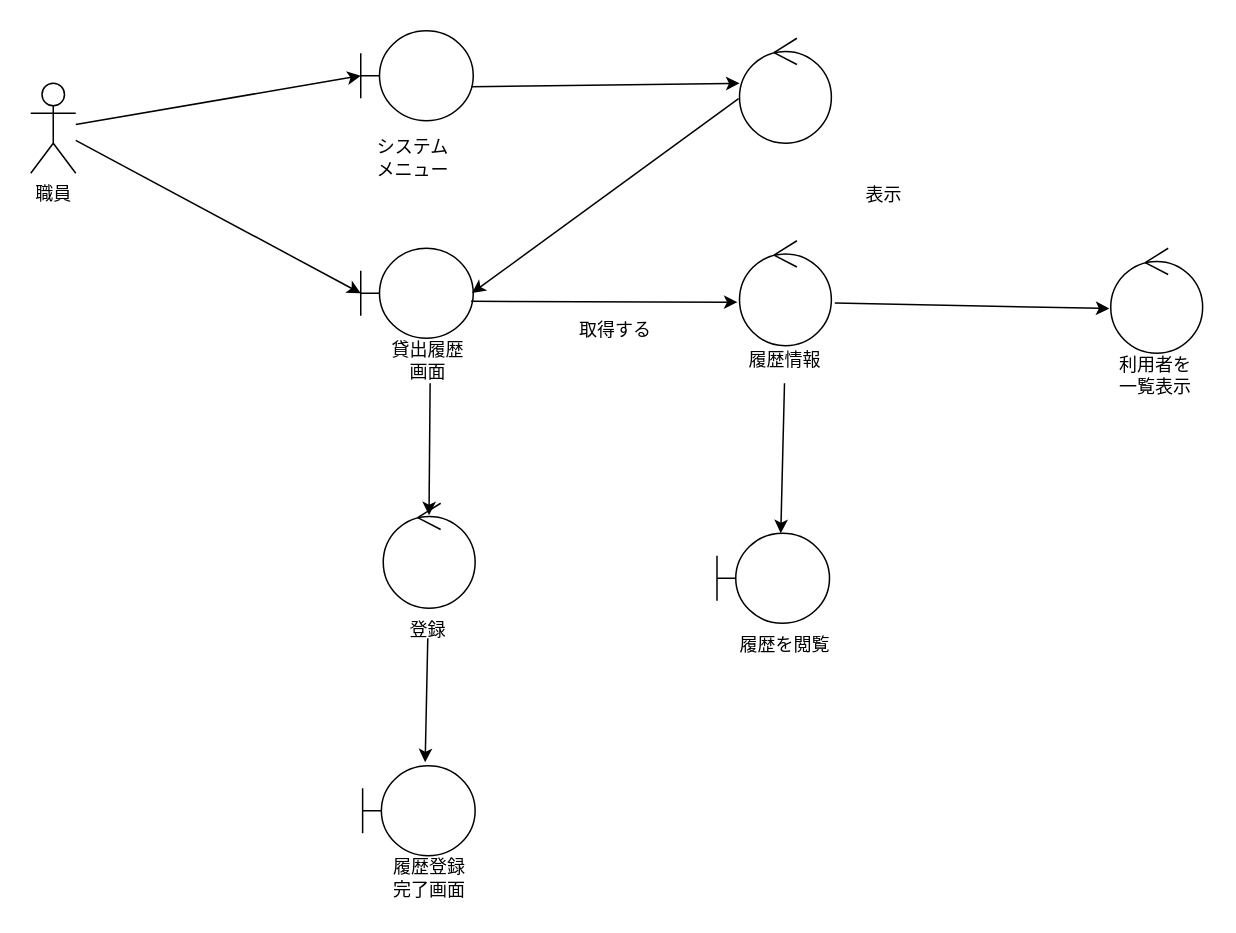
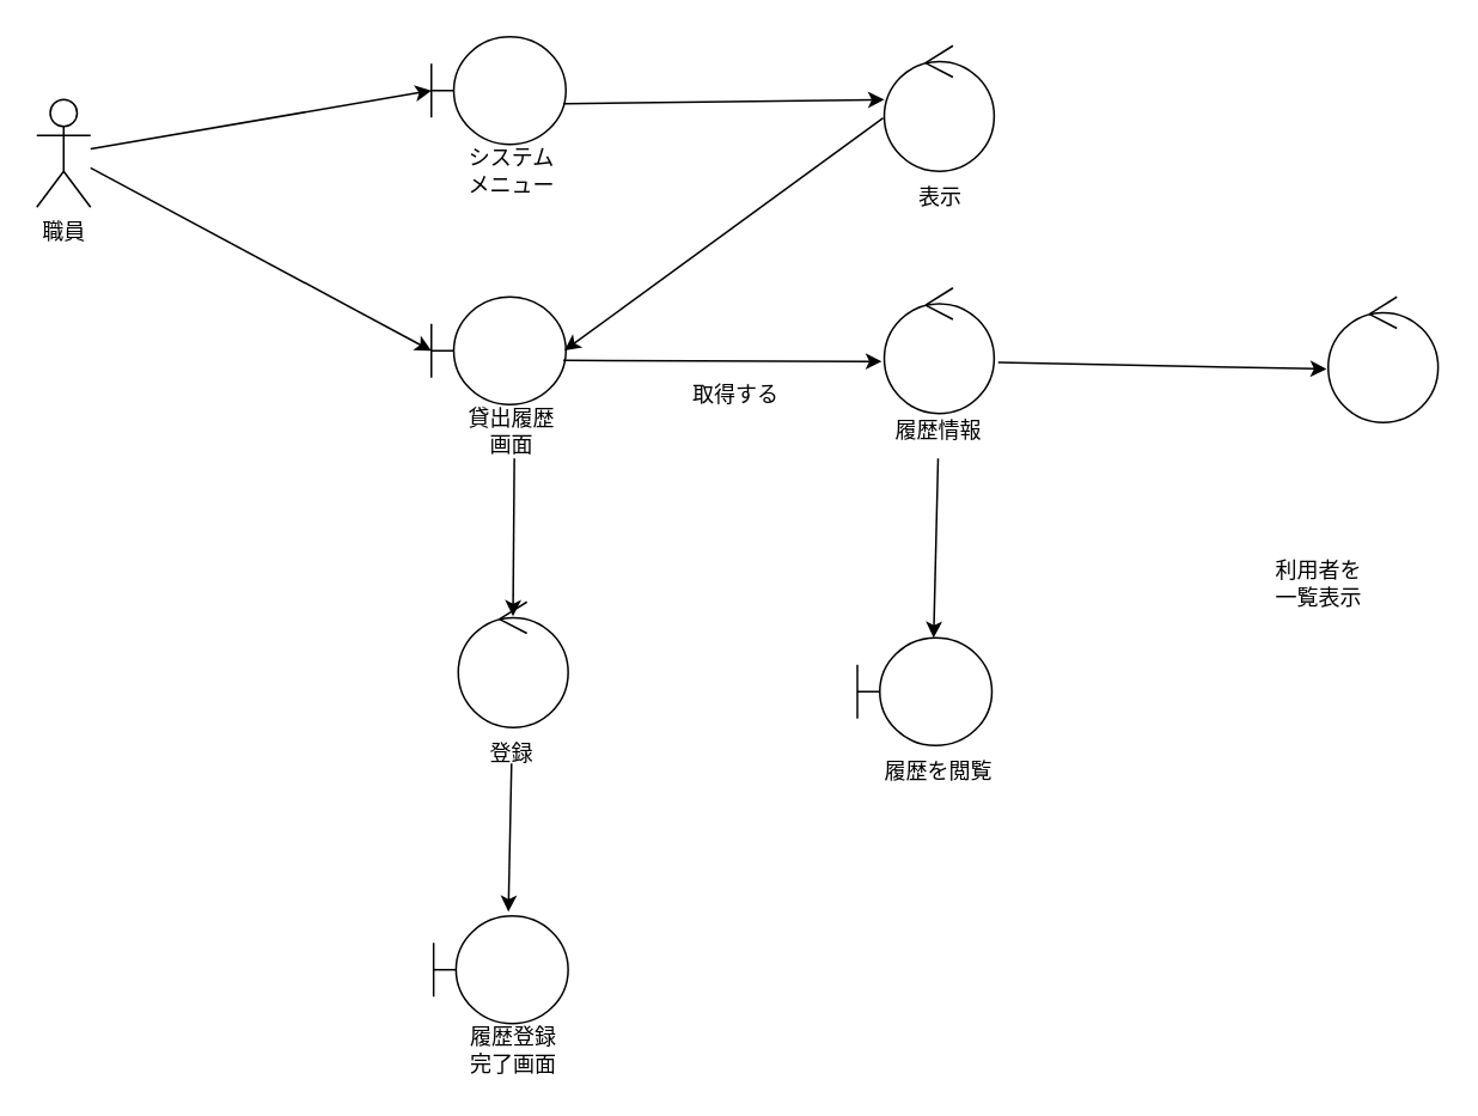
  <mxCell id="0" />
  <mxCell id="1" parent="0" />
  <mxCell id="2" value="職員" style="shape=umlActor;verticalLabelPosition=bottom;verticalAlign=top;html=1;outlineConnect=0;" parent="1" vertex="1"><mxGeometry x="20" y="55" width="30" height="60" as="geometry" /></mxCell>
  <mxCell id="3" value="" style="shape=umlBoundary;whiteSpace=wrap;html=1;" vertex="1" parent="1"><mxGeometry x="240" y="165" width="75" height="60" as="geometry" /></mxCell>
  <mxCell id="4" value="貸出履歴画面" style="text;html=1;align=center;verticalAlign=middle;whiteSpace=wrap;rounded=0;" vertex="1" parent="1"><mxGeometry x="255" y="225" width="60" height="30" as="geometry" /></mxCell>
  <mxCell id="5" value="" style="endArrow=classic;html=1;rounded=0;entryX=0;entryY=0.5;entryDx=0;entryDy=0;entryPerimeter=0;" edge="1" parent="1" source="2" target="3"><mxGeometry width="50" height="50" relative="1" as="geometry"><mxPoint x="260" y="215" as="sourcePoint" /><mxPoint x="130" y="125" as="targetPoint" /></mxGeometry></mxCell>
- <mxCell id="6" value="システムメニュー" style="text;html=1;align=center;verticalAlign=middle;whiteSpace=wrap;rounded=0;" vertex="1" parent="1"><mxGeometry x="245" y="90" width="60" height="30" as="geometry" /></mxCell>
+ <mxCell id="6" value="システムメニュー" style="text;html=1;align=center;verticalAlign=middle;whiteSpace=wrap;rounded=0;" vertex="1" parent="1"><mxGeometry x="255" y="80" width="60" height="30" as="geometry" /></mxCell>
  <mxCell id="7" value="" style="ellipse;shape=umlControl;whiteSpace=wrap;html=1;" vertex="1" parent="1"><mxGeometry x="492.5" y="25" width="61.25" height="70" as="geometry" /></mxCell>
  <mxCell id="8" value="" style="shape=umlBoundary;whiteSpace=wrap;html=1;" vertex="1" parent="1"><mxGeometry x="240" y="20" width="75" height="60" as="geometry" /></mxCell>
  <mxCell id="9" value="" style="endArrow=classic;html=1;rounded=0;entryX=0;entryY=0.5;entryDx=0;entryDy=0;entryPerimeter=0;" edge="1" parent="1" target="8" source="2"><mxGeometry width="50" height="50" relative="1" as="geometry"><mxPoint x="50" y="-15" as="sourcePoint" /><mxPoint x="130" y="-20" as="targetPoint" /></mxGeometry></mxCell>
- <mxCell id="10" value="表示" style="text;html=1;align=center;verticalAlign=middle;whiteSpace=wrap;rounded=0;" vertex="1" parent="1"><mxGeometry x="558.75" y="115" width="60" height="30" as="geometry" /></mxCell>
+ <mxCell id="10" value="表示" style="text;html=1;align=center;verticalAlign=middle;whiteSpace=wrap;rounded=0;" vertex="1" parent="1"><mxGeometry x="493.75" y="95" width="60" height="30" as="geometry" /></mxCell>
  <mxCell id="11" value="" style="endArrow=classic;html=1;rounded=0;entryX=0;entryY=0.429;entryDx=0;entryDy=0;entryPerimeter=0;exitX=0.981;exitY=0.622;exitDx=0;exitDy=0;exitPerimeter=0;" edge="1" parent="1" source="8" target="7"><mxGeometry width="50" height="50" relative="1" as="geometry"><mxPoint x="140" y="155" as="sourcePoint" /><mxPoint x="330" y="85" as="targetPoint" /></mxGeometry></mxCell>
  <mxCell id="12" value="" style="endArrow=classic;html=1;rounded=0;entryX=0.989;entryY=0.498;entryDx=0;entryDy=0;entryPerimeter=0;exitX=-0.01;exitY=0.574;exitDx=0;exitDy=0;exitPerimeter=0;" edge="1" parent="1" source="7" target="3"><mxGeometry width="50" height="50" relative="1" as="geometry"><mxPoint x="420" y="85" as="sourcePoint" /><mxPoint x="596" y="143" as="targetPoint" /></mxGeometry></mxCell>
  <mxCell id="13" value="履歴情報" style="text;html=1;align=center;verticalAlign=middle;whiteSpace=wrap;rounded=0;" vertex="1" parent="1"><mxGeometry x="492.5" y="225" width="60" height="30" as="geometry" /></mxCell>
  <mxCell id="14" value="" style="ellipse;shape=umlControl;whiteSpace=wrap;html=1;" vertex="1" parent="1"><mxGeometry x="492.5" y="160" width="61.25" height="70" as="geometry" /></mxCell>
  <mxCell id="15" value="" style="endArrow=classic;html=1;rounded=0;exitX=0.981;exitY=0.589;exitDx=0;exitDy=0;exitPerimeter=0;entryX=-0.022;entryY=0.585;entryDx=0;entryDy=0;entryPerimeter=0;" edge="1" parent="1" source="3" target="14"><mxGeometry width="50" height="50" relative="1" as="geometry"><mxPoint x="493" y="230" as="sourcePoint" /><mxPoint x="490" y="205" as="targetPoint" /></mxGeometry></mxCell>
  <mxCell id="16" value="取得する" style="text;html=1;align=center;verticalAlign=middle;whiteSpace=wrap;rounded=0;" vertex="1" parent="1"><mxGeometry x="380" y="205" width="60" height="30" as="geometry" /></mxCell>
  <mxCell id="17" value="" style="ellipse;shape=umlControl;whiteSpace=wrap;html=1;" vertex="1" parent="1"><mxGeometry x="740" y="165" width="61.25" height="70" as="geometry" /></mxCell>
  <mxCell id="18" value="" style="endArrow=classic;html=1;rounded=0;exitX=1.037;exitY=0.594;exitDx=0;exitDy=0;exitPerimeter=0;entryX=-0.015;entryY=0.574;entryDx=0;entryDy=0;entryPerimeter=0;" edge="1" parent="1" source="14" target="17"><mxGeometry width="50" height="50" relative="1" as="geometry"><mxPoint x="480" y="195" as="sourcePoint" /><mxPoint x="657" y="196" as="targetPoint" /></mxGeometry></mxCell>
- <mxCell id="19" value="利用者を一覧表示" style="text;html=1;align=center;verticalAlign=middle;whiteSpace=wrap;rounded=0;" vertex="1" parent="1"><mxGeometry x="740" y="235" width="60" height="30" as="geometry" /></mxCell>
+ <mxCell id="19" value="利用者を一覧表示" style="text;html=1;align=center;verticalAlign=middle;whiteSpace=wrap;rounded=0;" vertex="1" parent="1"><mxGeometry x="705" y="310" width="60" height="30" as="geometry" /></mxCell>
  <mxCell id="20" value="" style="endArrow=classic;html=1;rounded=0;exitX=0.5;exitY=1;exitDx=0;exitDy=0;entryX=0.498;entryY=0.114;entryDx=0;entryDy=0;entryPerimeter=0;" edge="1" parent="1" target="21"><mxGeometry width="50" height="50" relative="1" as="geometry"><mxPoint x="286.25" y="255" as="sourcePoint" /><mxPoint x="286" y="335" as="targetPoint" /></mxGeometry></mxCell>
  <mxCell id="21" value="" style="ellipse;shape=umlControl;whiteSpace=wrap;html=1;" vertex="1" parent="1"><mxGeometry x="255" y="335" width="61.25" height="70" as="geometry" /></mxCell>
  <mxCell id="22" value="登録" style="text;html=1;align=center;verticalAlign=middle;whiteSpace=wrap;rounded=0;" vertex="1" parent="1"><mxGeometry x="255" y="405" width="60" height="30" as="geometry" /></mxCell>
  <mxCell id="23" value="" style="endArrow=classic;html=1;rounded=0;exitX=0.5;exitY=1;exitDx=0;exitDy=0;entryX=0.556;entryY=-0.039;entryDx=0;entryDy=0;entryPerimeter=0;" edge="1" parent="1" target="24"><mxGeometry width="50" height="50" relative="1" as="geometry"><mxPoint x="284.69" y="425" as="sourcePoint" /><mxPoint x="284.44" y="505" as="targetPoint" /></mxGeometry></mxCell>
  <mxCell id="24" value="" style="shape=umlBoundary;whiteSpace=wrap;html=1;" vertex="1" parent="1"><mxGeometry x="241.25" y="510" width="75" height="60" as="geometry" /></mxCell>
  <mxCell id="25" value="履歴登録完了画面" style="text;html=1;align=center;verticalAlign=middle;whiteSpace=wrap;rounded=0;" vertex="1" parent="1"><mxGeometry x="256.25" y="570" width="60" height="30" as="geometry" /></mxCell>
  <mxCell id="26" value="" style="endArrow=classic;html=1;rounded=0;exitX=0.5;exitY=1;exitDx=0;exitDy=0;entryX=0.567;entryY=0;entryDx=0;entryDy=0;entryPerimeter=0;" edge="1" parent="1" source="13" target="27"><mxGeometry width="50" height="50" relative="1" as="geometry"><mxPoint x="523.29" y="265" as="sourcePoint" /><mxPoint x="550" y="345" as="targetPoint" /></mxGeometry></mxCell>
  <mxCell id="27" value="" style="shape=umlBoundary;whiteSpace=wrap;html=1;" vertex="1" parent="1"><mxGeometry x="477.5" y="355" width="75" height="60" as="geometry" /></mxCell>
  <mxCell id="28" value="履歴を閲覧" style="text;html=1;align=center;verticalAlign=middle;whiteSpace=wrap;rounded=0;" vertex="1" parent="1"><mxGeometry x="483.75" y="415" width="77.5" height="30" as="geometry" /></mxCell>
